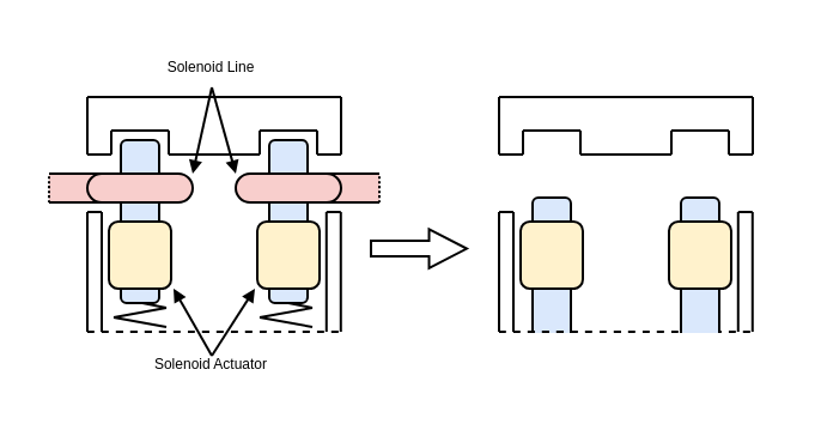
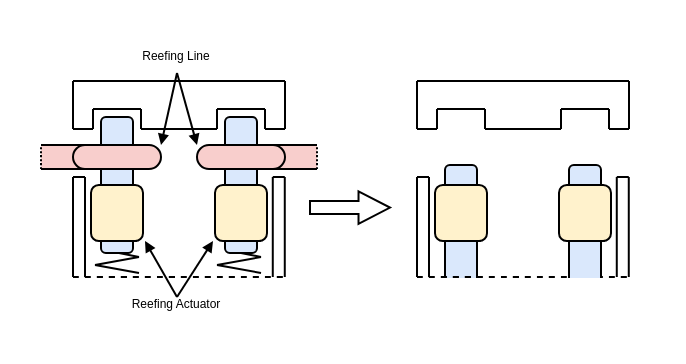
  <mxCell id="0" />
  <mxCell id="1" parent="0" />
  <mxCell id="2" value="" style="rounded=0;whiteSpace=wrap;html=1;strokeColor=none;fillColor=#f8cecc;" parent="1" vertex="1"><mxGeometry x="20" y="72" width="24" height="12" as="geometry" /></mxCell>
  <mxCell id="3" value="" style="endArrow=none;html=1;rounded=0;curved=1;" parent="1" edge="1"><mxGeometry width="50" height="50" relative="1" as="geometry"><mxPoint x="46" y="116" as="sourcePoint" /><mxPoint x="58" y="114" as="targetPoint" /></mxGeometry></mxCell>
  <mxCell id="4" value="" style="endArrow=none;html=1;rounded=0;curved=1;" parent="1" edge="1"><mxGeometry width="50" height="50" relative="1" as="geometry"><mxPoint x="46" y="116" as="sourcePoint" /><mxPoint x="68" y="120" as="targetPoint" /></mxGeometry></mxCell>
  <mxCell id="5" value="" style="rounded=1;whiteSpace=wrap;html=1;fillColor=#dae8fc;strokeColor=#000000;" parent="1" vertex="1"><mxGeometry x="50" y="58" width="16" height="68" as="geometry" /></mxCell>
  <mxCell id="6" value="" style="endArrow=none;html=1;rounded=0;curved=1;" parent="1" edge="1"><mxGeometry width="50" height="50" relative="1" as="geometry"><mxPoint x="70" y="64" as="sourcePoint" /><mxPoint x="92" y="64" as="targetPoint" /></mxGeometry></mxCell>
  <mxCell id="7" value="" style="endArrow=none;html=1;rounded=0;curved=1;" parent="1" edge="1"><mxGeometry width="50" height="50" relative="1" as="geometry"><mxPoint x="36" y="64" as="sourcePoint" /><mxPoint x="36" y="40" as="targetPoint" /></mxGeometry></mxCell>
  <mxCell id="8" value="" style="endArrow=none;html=1;rounded=0;curved=1;" parent="1" edge="1"><mxGeometry width="50" height="50" relative="1" as="geometry"><mxPoint x="46" y="54" as="sourcePoint" /><mxPoint x="70" y="54" as="targetPoint" /></mxGeometry></mxCell>
  <mxCell id="9" value="" style="endArrow=block;html=1;rounded=0;strokeColor=#000000;curved=1;strokeWidth=1;endSize=3;startSize=3;endFill=1;exitX=0.5;exitY=1;exitDx=0;exitDy=0;entryX=0;entryY=0;entryDx=0;entryDy=0;" parent="1" source="10" target="38" edge="1"><mxGeometry width="50" height="50" relative="1" as="geometry"><mxPoint x="174" y="30" as="sourcePoint" /><mxPoint x="102" y="68" as="targetPoint" /></mxGeometry></mxCell>
- <mxCell id="10" value="Solenoid Line" style="text;html=1;strokeColor=none;fillColor=none;align=center;verticalAlign=middle;whiteSpace=wrap;rounded=0;fontSize=6;" parent="1" vertex="1"><mxGeometry x="36" y="20" width="104" height="16" as="geometry" /></mxCell>
+ <mxCell id="10" value="Reefing Line" style="text;html=1;strokeColor=none;fillColor=none;align=center;verticalAlign=middle;whiteSpace=wrap;rounded=0;fontSize=6;" parent="1" vertex="1"><mxGeometry x="36" y="20" width="104" height="16" as="geometry" /></mxCell>
  <mxCell id="11" value="" style="endArrow=none;html=1;rounded=0;fontSize=8;startSize=3;endSize=3;strokeColor=#000000;strokeWidth=1;curved=1;" parent="1" edge="1"><mxGeometry width="50" height="50" relative="1" as="geometry"><mxPoint x="36" y="40" as="sourcePoint" /><mxPoint x="92" y="40" as="targetPoint" /></mxGeometry></mxCell>
  <mxCell id="12" value="" style="endArrow=none;html=1;rounded=0;fontSize=8;startSize=3;endSize=3;strokeColor=#000000;strokeWidth=1;curved=1;dashed=1;" parent="1" edge="1"><mxGeometry width="50" height="50" relative="1" as="geometry"><mxPoint x="36" y="138" as="sourcePoint" /><mxPoint x="144" y="138" as="targetPoint" /></mxGeometry></mxCell>
  <mxCell id="13" value="" style="endArrow=none;html=1;rounded=0;fillColor=#FF0505;curved=1;" parent="1" edge="1"><mxGeometry width="50" height="50" relative="1" as="geometry"><mxPoint x="70" y="54" as="sourcePoint" /><mxPoint x="70" y="64" as="targetPoint" /></mxGeometry></mxCell>
  <mxCell id="14" value="" style="endArrow=none;html=1;rounded=0;fillColor=#FF0505;curved=1;" parent="1" edge="1"><mxGeometry width="50" height="50" relative="1" as="geometry"><mxPoint x="46" y="54" as="sourcePoint" /><mxPoint x="46" y="64" as="targetPoint" /></mxGeometry></mxCell>
  <mxCell id="15" value="" style="endArrow=none;html=1;rounded=0;curved=1;" parent="1" edge="1"><mxGeometry width="50" height="50" relative="1" as="geometry"><mxPoint x="36" y="64" as="sourcePoint" /><mxPoint x="46" y="64" as="targetPoint" /></mxGeometry></mxCell>
  <mxCell id="16" value="" style="rounded=1;whiteSpace=wrap;html=1;strokeColor=#000000;fillColor=#f8cecc;arcSize=50;" parent="1" vertex="1"><mxGeometry x="36" y="72" width="44" height="12" as="geometry" /></mxCell>
  <mxCell id="17" value="" style="endArrow=none;html=1;rounded=0;fontSize=8;startSize=3;endSize=3;strokeColor=#000000;strokeWidth=1;curved=1;dashed=1;dashPattern=1 1;" parent="1" edge="1"><mxGeometry width="50" height="50" relative="1" as="geometry"><mxPoint x="20" y="84" as="sourcePoint" /><mxPoint x="20" y="72" as="targetPoint" /></mxGeometry></mxCell>
  <mxCell id="18" value="" style="endArrow=none;html=1;rounded=0;strokeWidth=1;fillColor=#FF0505;curved=1;entryX=0.25;entryY=1;entryDx=0;entryDy=0;exitX=0;exitY=1;exitDx=0;exitDy=0;" parent="1" source="2" target="16" edge="1"><mxGeometry width="50" height="50" relative="1" as="geometry"><mxPoint x="0" y="130" as="sourcePoint" /><mxPoint x="50" y="80" as="targetPoint" /></mxGeometry></mxCell>
  <mxCell id="19" value="" style="endArrow=none;html=1;rounded=0;strokeWidth=1;fillColor=#FF0505;curved=1;entryX=0.25;entryY=1;entryDx=0;entryDy=0;exitX=0;exitY=1;exitDx=0;exitDy=0;" parent="1" edge="1"><mxGeometry width="50" height="50" relative="1" as="geometry"><mxPoint x="20" y="72" as="sourcePoint" /><mxPoint x="47" y="72" as="targetPoint" /></mxGeometry></mxCell>
  <mxCell id="20" value="" style="endArrow=none;html=1;rounded=0;strokeWidth=1;fillColor=#FF0505;curved=1;" parent="1" edge="1"><mxGeometry width="50" height="50" relative="1" as="geometry"><mxPoint x="36" y="138" as="sourcePoint" /><mxPoint x="36" y="88" as="targetPoint" /></mxGeometry></mxCell>
  <mxCell id="21" value="" style="endArrow=none;html=1;rounded=0;fillColor=#FF0505;curved=1;" parent="1" edge="1"><mxGeometry width="50" height="50" relative="1" as="geometry"><mxPoint x="42" y="88" as="sourcePoint" /><mxPoint x="42" y="138" as="targetPoint" /></mxGeometry></mxCell>
  <mxCell id="22" value="" style="endArrow=none;html=1;rounded=0;strokeWidth=1;fillColor=#FF0505;curved=1;" parent="1" edge="1"><mxGeometry width="50" height="50" relative="1" as="geometry"><mxPoint x="36" y="88" as="sourcePoint" /><mxPoint x="42" y="88" as="targetPoint" /></mxGeometry></mxCell>
  <mxCell id="23" value="" style="rounded=1;whiteSpace=wrap;html=1;strokeColor=#000000;fillColor=#fff2cc;" parent="1" vertex="1"><mxGeometry x="45" y="92" width="26" height="28" as="geometry" /></mxCell>
  <mxCell id="24" value="" style="rounded=0;whiteSpace=wrap;html=1;strokeColor=none;fillColor=#f8cecc;" parent="1" vertex="1"><mxGeometry x="134" y="72" width="24" height="12" as="geometry" /></mxCell>
  <mxCell id="25" value="" style="endArrow=none;html=1;rounded=0;curved=1;" parent="1" edge="1"><mxGeometry width="50" height="50" relative="1" as="geometry"><mxPoint x="108" y="116" as="sourcePoint" /><mxPoint x="120" y="114" as="targetPoint" /></mxGeometry></mxCell>
  <mxCell id="26" value="" style="endArrow=none;html=1;rounded=0;curved=1;" parent="1" edge="1"><mxGeometry width="50" height="50" relative="1" as="geometry"><mxPoint x="108" y="116" as="sourcePoint" /><mxPoint x="130" y="120" as="targetPoint" /></mxGeometry></mxCell>
  <mxCell id="27" value="" style="endArrow=none;html=1;rounded=0;curved=1;exitX=0.5;exitY=1;exitDx=0;exitDy=0;" parent="1" source="30" edge="1"><mxGeometry width="50" height="50" relative="1" as="geometry"><mxPoint x="108" y="124" as="sourcePoint" /><mxPoint x="130" y="128" as="targetPoint" /></mxGeometry></mxCell>
  <mxCell id="28" value="" style="endArrow=none;html=1;rounded=0;curved=1;" parent="1" edge="1"><mxGeometry width="50" height="50" relative="1" as="geometry"><mxPoint x="108" y="132" as="sourcePoint" /><mxPoint x="130" y="128" as="targetPoint" /></mxGeometry></mxCell>
  <mxCell id="29" value="" style="endArrow=none;html=1;rounded=0;curved=1;" parent="1" edge="1"><mxGeometry width="50" height="50" relative="1" as="geometry"><mxPoint x="108" y="132" as="sourcePoint" /><mxPoint x="130" y="136" as="targetPoint" /></mxGeometry></mxCell>
  <mxCell id="30" value="" style="rounded=1;whiteSpace=wrap;html=1;fillColor=#dae8fc;strokeColor=#000000;" parent="1" vertex="1"><mxGeometry x="112" y="58" width="16" height="68" as="geometry" /></mxCell>
  <mxCell id="31" value="" style="endArrow=none;html=1;rounded=0;curved=1;" parent="1" edge="1"><mxGeometry width="50" height="50" relative="1" as="geometry"><mxPoint x="132" y="64" as="sourcePoint" /><mxPoint x="142" y="64" as="targetPoint" /></mxGeometry></mxCell>
  <mxCell id="32" value="" style="endArrow=none;html=1;rounded=0;curved=1;" parent="1" edge="1"><mxGeometry width="50" height="50" relative="1" as="geometry"><mxPoint x="142" y="64" as="sourcePoint" /><mxPoint x="142" y="40" as="targetPoint" /></mxGeometry></mxCell>
  <mxCell id="33" value="" style="endArrow=none;html=1;rounded=0;curved=1;" parent="1" edge="1"><mxGeometry width="50" height="50" relative="1" as="geometry"><mxPoint x="108" y="54" as="sourcePoint" /><mxPoint x="132" y="54" as="targetPoint" /></mxGeometry></mxCell>
  <mxCell id="34" value="" style="endArrow=none;html=1;rounded=0;fontSize=8;startSize=3;endSize=3;strokeColor=#000000;strokeWidth=1;curved=1;" parent="1" edge="1"><mxGeometry width="50" height="50" relative="1" as="geometry"><mxPoint x="92" y="40" as="sourcePoint" /><mxPoint x="142" y="40" as="targetPoint" /></mxGeometry></mxCell>
  <mxCell id="35" value="" style="endArrow=none;html=1;rounded=0;fillColor=#FF0505;curved=1;" parent="1" edge="1"><mxGeometry width="50" height="50" relative="1" as="geometry"><mxPoint x="132" y="54" as="sourcePoint" /><mxPoint x="132" y="64" as="targetPoint" /></mxGeometry></mxCell>
  <mxCell id="36" value="" style="endArrow=none;html=1;rounded=0;fillColor=#FF0505;curved=1;" parent="1" edge="1"><mxGeometry width="50" height="50" relative="1" as="geometry"><mxPoint x="108" y="54" as="sourcePoint" /><mxPoint x="108" y="64" as="targetPoint" /></mxGeometry></mxCell>
  <mxCell id="37" value="" style="endArrow=none;html=1;rounded=0;curved=1;" parent="1" edge="1"><mxGeometry width="50" height="50" relative="1" as="geometry"><mxPoint x="92" y="64" as="sourcePoint" /><mxPoint x="108" y="64" as="targetPoint" /></mxGeometry></mxCell>
  <mxCell id="38" value="" style="rounded=1;whiteSpace=wrap;html=1;strokeColor=#000000;fillColor=#f8cecc;arcSize=50;" parent="1" vertex="1"><mxGeometry x="98" y="72" width="44" height="12" as="geometry" /></mxCell>
  <mxCell id="39" value="" style="endArrow=none;html=1;rounded=0;fontSize=8;startSize=3;endSize=3;strokeColor=#000000;strokeWidth=1;curved=1;dashed=1;dashPattern=1 1;" parent="1" edge="1"><mxGeometry width="50" height="50" relative="1" as="geometry"><mxPoint x="158" y="84" as="sourcePoint" /><mxPoint x="158" y="72" as="targetPoint" /></mxGeometry></mxCell>
  <mxCell id="40" value="" style="endArrow=none;html=1;rounded=0;strokeWidth=1;fillColor=#FF0505;curved=1;entryX=0.25;entryY=0;entryDx=0;entryDy=0;exitX=1;exitY=0;exitDx=0;exitDy=0;" parent="1" source="24" target="38" edge="1"><mxGeometry width="50" height="50" relative="1" as="geometry"><mxPoint x="82" y="72" as="sourcePoint" /><mxPoint x="109" y="72" as="targetPoint" /></mxGeometry></mxCell>
  <mxCell id="41" value="" style="endArrow=none;html=1;rounded=0;strokeWidth=1;fillColor=#FF0505;curved=1;" parent="1" edge="1"><mxGeometry width="50" height="50" relative="1" as="geometry"><mxPoint x="135.89" y="138" as="sourcePoint" /><mxPoint x="135.89" y="88" as="targetPoint" /></mxGeometry></mxCell>
  <mxCell id="42" value="" style="endArrow=none;html=1;rounded=0;fillColor=#FF0505;curved=1;" parent="1" edge="1"><mxGeometry width="50" height="50" relative="1" as="geometry"><mxPoint x="141.89" y="88" as="sourcePoint" /><mxPoint x="141.89" y="138" as="targetPoint" /></mxGeometry></mxCell>
  <mxCell id="43" value="" style="endArrow=none;html=1;rounded=0;strokeWidth=1;fillColor=#FF0505;curved=1;" parent="1" edge="1"><mxGeometry width="50" height="50" relative="1" as="geometry"><mxPoint x="135.89" y="88" as="sourcePoint" /><mxPoint x="141.89" y="88" as="targetPoint" /></mxGeometry></mxCell>
  <mxCell id="44" value="" style="rounded=1;whiteSpace=wrap;html=1;strokeColor=#000000;fillColor=#fff2cc;" parent="1" vertex="1"><mxGeometry x="107" y="92" width="26" height="28" as="geometry" /></mxCell>
  <mxCell id="45" value="" style="endArrow=none;html=1;rounded=0;strokeWidth=1;fillColor=#FF0505;curved=1;entryX=0.25;entryY=0;entryDx=0;entryDy=0;exitX=1;exitY=0;exitDx=0;exitDy=0;" parent="1" edge="1"><mxGeometry width="50" height="50" relative="1" as="geometry"><mxPoint x="158" y="84" as="sourcePoint" /><mxPoint x="109" y="84" as="targetPoint" /></mxGeometry></mxCell>
- <mxCell id="46" value="Solenoid Actuator" style="text;html=1;strokeColor=none;fillColor=none;align=center;verticalAlign=middle;whiteSpace=wrap;rounded=0;fontSize=6;allowArrows=0;connectable=0;" parent="1" vertex="1"><mxGeometry x="54" y="144" width="68" height="16" as="geometry" /></mxCell>
+ <mxCell id="46" value="Reefing Actuator" style="text;html=1;strokeColor=none;fillColor=none;align=center;verticalAlign=middle;whiteSpace=wrap;rounded=0;fontSize=6;allowArrows=0;connectable=0;" parent="1" vertex="1"><mxGeometry x="54" y="144" width="68" height="16" as="geometry" /></mxCell>
  <mxCell id="47" value="" style="endArrow=block;html=1;rounded=0;strokeColor=#000000;curved=1;strokeWidth=1;endSize=3;startSize=3;endFill=1;" parent="1" edge="1"><mxGeometry width="50" height="50" relative="1" as="geometry"><mxPoint x="88" y="148" as="sourcePoint" /><mxPoint x="106" y="120" as="targetPoint" /></mxGeometry></mxCell>
  <mxCell id="48" value="" style="endArrow=block;html=1;rounded=0;strokeColor=#000000;curved=1;strokeWidth=1;endSize=3;startSize=3;endFill=1;" parent="1" edge="1"><mxGeometry width="50" height="50" relative="1" as="geometry"><mxPoint x="88" y="148" as="sourcePoint" /><mxPoint x="72" y="120" as="targetPoint" /></mxGeometry></mxCell>
  <mxCell id="49" value="" style="endArrow=block;html=1;rounded=0;strokeColor=#000000;curved=1;strokeWidth=1;endSize=3;startSize=3;endFill=1;exitX=0.5;exitY=1;exitDx=0;exitDy=0;entryX=1;entryY=0;entryDx=0;entryDy=0;" parent="1" source="10" target="16" edge="1"><mxGeometry width="50" height="50" relative="1" as="geometry"><mxPoint x="92" y="38" as="sourcePoint" /><mxPoint x="78" y="70" as="targetPoint" /></mxGeometry></mxCell>
  <mxCell id="50" value="" style="endArrow=none;html=1;rounded=0;curved=1;exitX=0.5;exitY=1;exitDx=0;exitDy=0;" parent="1" edge="1"><mxGeometry width="50" height="50" relative="1" as="geometry"><mxPoint x="59" y="126" as="sourcePoint" /><mxPoint x="69" y="128" as="targetPoint" /></mxGeometry></mxCell>
  <mxCell id="51" value="" style="endArrow=none;html=1;rounded=0;curved=1;" parent="1" edge="1"><mxGeometry width="50" height="50" relative="1" as="geometry"><mxPoint x="47" y="132" as="sourcePoint" /><mxPoint x="69" y="128" as="targetPoint" /></mxGeometry></mxCell>
  <mxCell id="52" value="" style="endArrow=none;html=1;rounded=0;curved=1;" parent="1" edge="1"><mxGeometry width="50" height="50" relative="1" as="geometry"><mxPoint x="47" y="132" as="sourcePoint" /><mxPoint x="69" y="136" as="targetPoint" /></mxGeometry></mxCell>
  <mxCell id="53" value="" style="endArrow=none;html=1;rounded=0;curved=1;" edge="1" parent="1"><mxGeometry width="50" height="50" relative="1" as="geometry"><mxPoint x="218" y="116" as="sourcePoint" /><mxPoint x="230" y="114" as="targetPoint" /></mxGeometry></mxCell>
  <mxCell id="54" value="" style="endArrow=none;html=1;rounded=0;curved=1;" edge="1" parent="1"><mxGeometry width="50" height="50" relative="1" as="geometry"><mxPoint x="218" y="116" as="sourcePoint" /><mxPoint x="240" y="120" as="targetPoint" /></mxGeometry></mxCell>
  <mxCell id="55" value="" style="rounded=1;whiteSpace=wrap;html=1;fillColor=#dae8fc;strokeColor=#000000;connectable=0;allowArrows=0;" vertex="1" parent="1"><mxGeometry x="222" y="82" width="16" height="60" as="geometry" /></mxCell>
  <mxCell id="56" value="" style="endArrow=none;html=1;rounded=0;curved=1;" edge="1" parent="1"><mxGeometry width="50" height="50" relative="1" as="geometry"><mxPoint x="242" y="64" as="sourcePoint" /><mxPoint x="264" y="64" as="targetPoint" /></mxGeometry></mxCell>
  <mxCell id="57" value="" style="endArrow=none;html=1;rounded=0;curved=1;" edge="1" parent="1"><mxGeometry width="50" height="50" relative="1" as="geometry"><mxPoint x="208" y="64" as="sourcePoint" /><mxPoint x="208" y="40" as="targetPoint" /></mxGeometry></mxCell>
  <mxCell id="58" value="" style="endArrow=none;html=1;rounded=0;curved=1;" edge="1" parent="1"><mxGeometry width="50" height="50" relative="1" as="geometry"><mxPoint x="218" y="54" as="sourcePoint" /><mxPoint x="242" y="54" as="targetPoint" /></mxGeometry></mxCell>
  <mxCell id="59" value="" style="endArrow=none;html=1;rounded=0;fontSize=8;startSize=3;endSize=3;strokeColor=#000000;strokeWidth=1;curved=1;" edge="1" parent="1"><mxGeometry width="50" height="50" relative="1" as="geometry"><mxPoint x="208" y="40" as="sourcePoint" /><mxPoint x="264" y="40" as="targetPoint" /></mxGeometry></mxCell>
  <mxCell id="60" value="" style="endArrow=none;html=1;rounded=0;fontSize=8;startSize=3;endSize=3;strokeColor=#000000;strokeWidth=1;curved=1;dashed=1;" edge="1" parent="1"><mxGeometry width="50" height="50" relative="1" as="geometry"><mxPoint x="208" y="138" as="sourcePoint" /><mxPoint x="316" y="138" as="targetPoint" /></mxGeometry></mxCell>
  <mxCell id="61" value="" style="endArrow=none;html=1;rounded=0;fillColor=#FF0505;curved=1;" edge="1" parent="1"><mxGeometry width="50" height="50" relative="1" as="geometry"><mxPoint x="242" y="54" as="sourcePoint" /><mxPoint x="242" y="64" as="targetPoint" /></mxGeometry></mxCell>
  <mxCell id="62" value="" style="endArrow=none;html=1;rounded=0;fillColor=#FF0505;curved=1;" edge="1" parent="1"><mxGeometry width="50" height="50" relative="1" as="geometry"><mxPoint x="218" y="54" as="sourcePoint" /><mxPoint x="218" y="64" as="targetPoint" /></mxGeometry></mxCell>
  <mxCell id="63" value="" style="endArrow=none;html=1;rounded=0;curved=1;" edge="1" parent="1"><mxGeometry width="50" height="50" relative="1" as="geometry"><mxPoint x="208" y="64" as="sourcePoint" /><mxPoint x="218" y="64" as="targetPoint" /></mxGeometry></mxCell>
  <mxCell id="64" value="" style="endArrow=none;html=1;rounded=0;strokeWidth=1;fillColor=#FF0505;curved=1;" edge="1" parent="1"><mxGeometry width="50" height="50" relative="1" as="geometry"><mxPoint x="208" y="138" as="sourcePoint" /><mxPoint x="208" y="88" as="targetPoint" /></mxGeometry></mxCell>
  <mxCell id="65" value="" style="endArrow=none;html=1;rounded=0;fillColor=#FF0505;curved=1;" edge="1" parent="1"><mxGeometry width="50" height="50" relative="1" as="geometry"><mxPoint x="214" y="88" as="sourcePoint" /><mxPoint x="214" y="138" as="targetPoint" /></mxGeometry></mxCell>
  <mxCell id="66" value="" style="endArrow=none;html=1;rounded=0;strokeWidth=1;fillColor=#FF0505;curved=1;" edge="1" parent="1"><mxGeometry width="50" height="50" relative="1" as="geometry"><mxPoint x="208" y="88" as="sourcePoint" /><mxPoint x="214" y="88" as="targetPoint" /></mxGeometry></mxCell>
  <mxCell id="67" value="" style="rounded=1;whiteSpace=wrap;html=1;strokeColor=#000000;fillColor=#fff2cc;" vertex="1" parent="1"><mxGeometry x="217" y="92" width="26" height="28" as="geometry" /></mxCell>
  <mxCell id="68" value="" style="endArrow=none;html=1;rounded=0;curved=1;" edge="1" parent="1"><mxGeometry width="50" height="50" relative="1" as="geometry"><mxPoint x="280" y="116" as="sourcePoint" /><mxPoint x="292" y="114" as="targetPoint" /></mxGeometry></mxCell>
  <mxCell id="69" value="" style="endArrow=none;html=1;rounded=0;curved=1;" edge="1" parent="1"><mxGeometry width="50" height="50" relative="1" as="geometry"><mxPoint x="280" y="116" as="sourcePoint" /><mxPoint x="302" y="120" as="targetPoint" /></mxGeometry></mxCell>
  <mxCell id="70" value="" style="rounded=1;whiteSpace=wrap;html=1;fillColor=#dae8fc;strokeColor=#000000;allowArrows=0;connectable=0;" vertex="1" parent="1"><mxGeometry x="284" y="82" width="16" height="60" as="geometry" /></mxCell>
  <mxCell id="71" value="" style="endArrow=none;html=1;rounded=0;curved=1;" edge="1" parent="1"><mxGeometry width="50" height="50" relative="1" as="geometry"><mxPoint x="304" y="64" as="sourcePoint" /><mxPoint x="314" y="64" as="targetPoint" /></mxGeometry></mxCell>
  <mxCell id="72" value="" style="endArrow=none;html=1;rounded=0;curved=1;" edge="1" parent="1"><mxGeometry width="50" height="50" relative="1" as="geometry"><mxPoint x="314" y="64" as="sourcePoint" /><mxPoint x="314" y="40" as="targetPoint" /></mxGeometry></mxCell>
  <mxCell id="73" value="" style="endArrow=none;html=1;rounded=0;curved=1;" edge="1" parent="1"><mxGeometry width="50" height="50" relative="1" as="geometry"><mxPoint x="280" y="54" as="sourcePoint" /><mxPoint x="304" y="54" as="targetPoint" /></mxGeometry></mxCell>
  <mxCell id="74" value="" style="endArrow=none;html=1;rounded=0;fontSize=8;startSize=3;endSize=3;strokeColor=#000000;strokeWidth=1;curved=1;" edge="1" parent="1"><mxGeometry width="50" height="50" relative="1" as="geometry"><mxPoint x="264" y="40" as="sourcePoint" /><mxPoint x="314" y="40" as="targetPoint" /></mxGeometry></mxCell>
  <mxCell id="75" value="" style="endArrow=none;html=1;rounded=0;fillColor=#FF0505;curved=1;" edge="1" parent="1"><mxGeometry width="50" height="50" relative="1" as="geometry"><mxPoint x="304" y="54" as="sourcePoint" /><mxPoint x="304" y="64" as="targetPoint" /></mxGeometry></mxCell>
  <mxCell id="76" value="" style="endArrow=none;html=1;rounded=0;fillColor=#FF0505;curved=1;" edge="1" parent="1"><mxGeometry width="50" height="50" relative="1" as="geometry"><mxPoint x="280" y="54" as="sourcePoint" /><mxPoint x="280" y="64" as="targetPoint" /></mxGeometry></mxCell>
  <mxCell id="77" value="" style="endArrow=none;html=1;rounded=0;curved=1;" edge="1" parent="1"><mxGeometry width="50" height="50" relative="1" as="geometry"><mxPoint x="264" y="64" as="sourcePoint" /><mxPoint x="280" y="64" as="targetPoint" /></mxGeometry></mxCell>
  <mxCell id="78" value="" style="endArrow=none;html=1;rounded=0;strokeWidth=1;fillColor=#FF0505;curved=1;" edge="1" parent="1"><mxGeometry width="50" height="50" relative="1" as="geometry"><mxPoint x="307.89" y="138" as="sourcePoint" /><mxPoint x="307.89" y="88" as="targetPoint" /></mxGeometry></mxCell>
  <mxCell id="79" value="" style="endArrow=none;html=1;rounded=0;fillColor=#FF0505;curved=1;" edge="1" parent="1"><mxGeometry width="50" height="50" relative="1" as="geometry"><mxPoint x="313.89" y="88" as="sourcePoint" /><mxPoint x="313.89" y="138" as="targetPoint" /></mxGeometry></mxCell>
  <mxCell id="80" value="" style="endArrow=none;html=1;rounded=0;strokeWidth=1;fillColor=#FF0505;curved=1;" edge="1" parent="1"><mxGeometry width="50" height="50" relative="1" as="geometry"><mxPoint x="307.89" y="88" as="sourcePoint" /><mxPoint x="313.89" y="88" as="targetPoint" /></mxGeometry></mxCell>
  <mxCell id="81" value="" style="rounded=1;whiteSpace=wrap;html=1;strokeColor=#000000;fillColor=#fff2cc;" vertex="1" parent="1"><mxGeometry x="279" y="92" width="26" height="28" as="geometry" /></mxCell>
  <mxCell id="82" value="" style="shape=flexArrow;endArrow=classic;html=1;rounded=0;fontSize=6;strokeWidth=1;curved=1;endWidth=8.718;endSize=4.914;width=6.512;" edge="1" parent="1"><mxGeometry width="50" height="50" relative="1" as="geometry"><mxPoint x="154" y="103.3" as="sourcePoint" /><mxPoint x="195" y="103.3" as="targetPoint" /></mxGeometry></mxCell>
  <mxCell id="83" value="" style="rounded=0;whiteSpace=wrap;html=1;fontSize=14;strokeColor=#FFFFFF;" vertex="1" parent="1"><mxGeometry x="201" y="139" width="120" height="9" as="geometry" /></mxCell>
